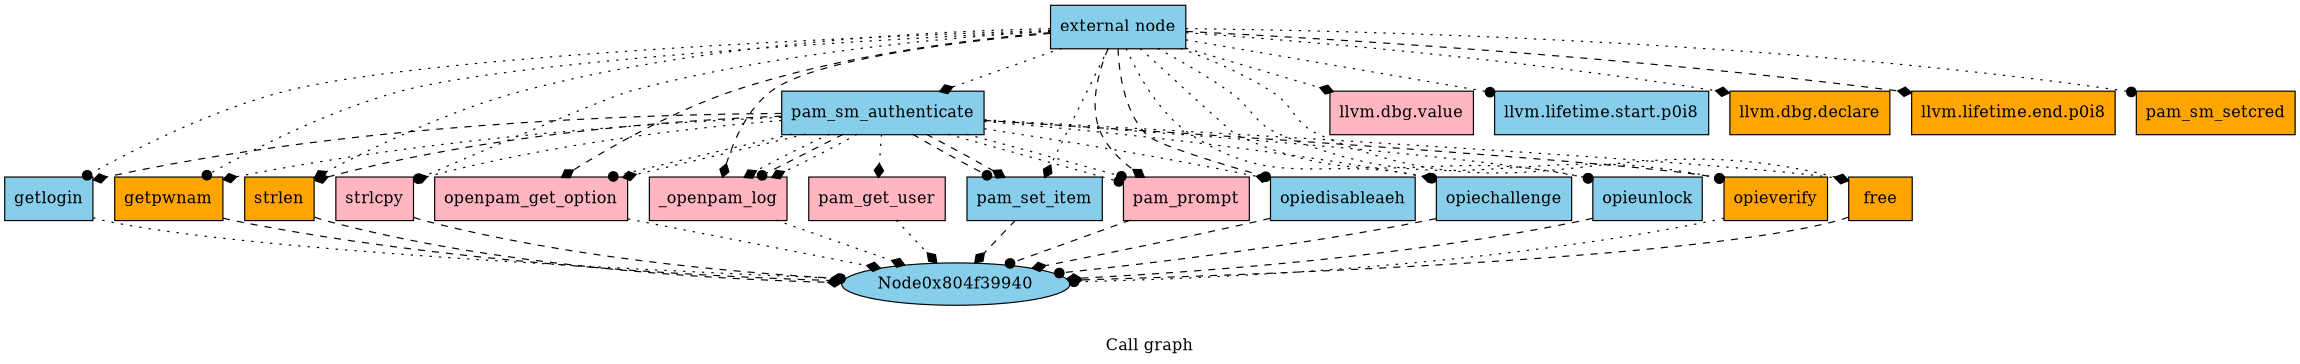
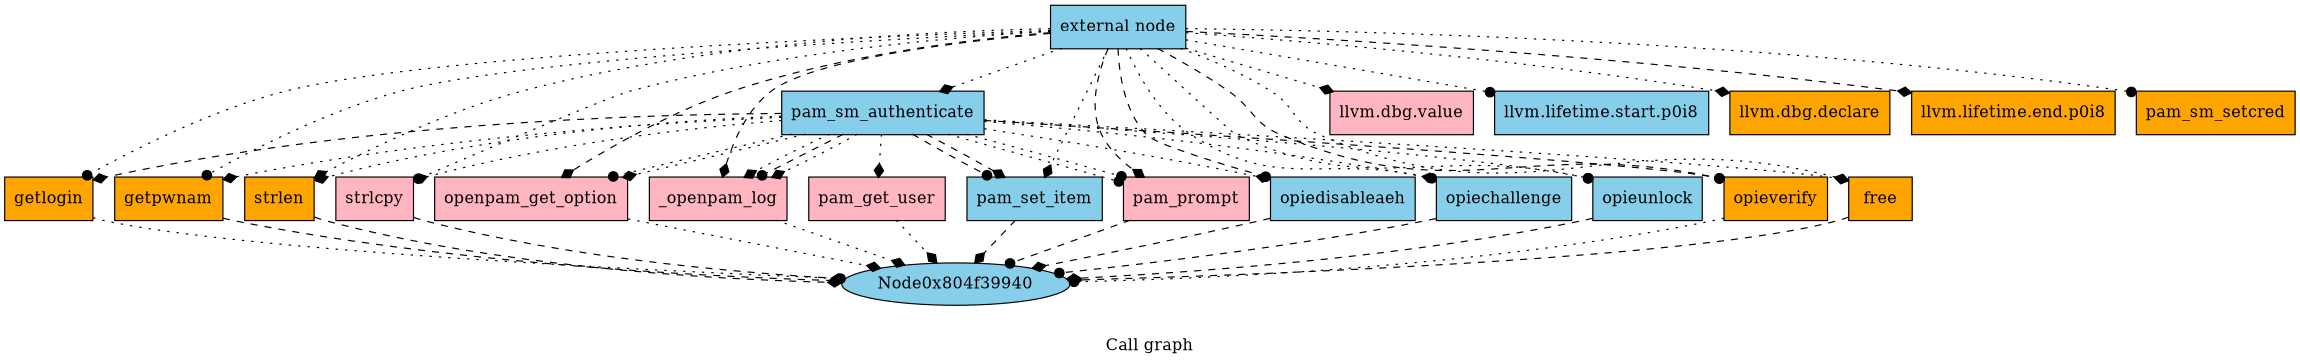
  digraph {
    label="Call graph"
    node [fillcolor=skyblue shape=record style=filled]
    edge [arrowhead=diamond style=dotted]
    n1 [label="{external node}"]
    n2 [label="{pam_sm_authenticate}"]
    n3 [fillcolor=lightpink label="{llvm.dbg.value}"]
    n4 [label="{llvm.lifetime.start.p0i8}"]
    n5 [fillcolor=orange label="{llvm.dbg.declare}"]
    n6 [fillcolor=lightpink label="{openpam_get_option}"]
-   n7 [label="{getlogin}"]
+   n7 [fillcolor=orange label="{getlogin}"]
    n8 [fillcolor=orange label="{getpwnam}"]
    n9 [fillcolor=lightpink label="{_openpam_log}"]
    n10 [fillcolor=orange label="{strlen}"]
    n11 [fillcolor=lightpink label="{strlcpy}"]
    n12 [label="{opiedisableaeh}"]
    n13 [label="{opiechallenge}"]
    n14 [label="{pam_set_item}"]
    n15 [fillcolor=lightpink label="{pam_prompt}"]
    n16 [label="{opieunlock}"]
    n17 [fillcolor=orange label="{opieverify}"]
    n18 [fillcolor=orange label="{free}"]
    n19 [fillcolor=orange label="{llvm.lifetime.end.p0i8}"]
    n20 [fillcolor=orange label="{pam_sm_setcred}"]
    n21 [fillcolor=lightpink label="{pam_get_user}"]
    Node0x804f39940 [shape=""]
    n1 -> n2
    n1 -> n3
    n1 -> n4 [arrowhead=dot]
    n1 -> n5
    n1 -> n6 [style=dashed]
    n1 -> n7 [arrowhead=dot]
    n1 -> n8 [arrowhead=dot]
    n1 -> n9 [style=dashed]
    n1 -> n10
    n1 -> n11 [arrowhead=dot]
    n1 -> n12 [arrowhead=dot style=dashed]
    n1 -> n13 [arrowhead=dot]
    n1 -> n14
    n1 -> n15 [style=dashed]
    n1 -> n16 [arrowhead=dot]
-   n1 -> n17 [arrowhead=dot]
+   n1 -> n17 [arrowhead=dot style=dashed]
    n1 -> n18
    n1 -> n19 [style=dashed]
    n1 -> n20 [arrowhead=dot]
    n2 -> n6 [arrowhead=dot]
    n2 -> n6
    n2 -> n7 [style=dashed]
    n2 -> n8
    n2 -> n9
    n2 -> n9 [arrowhead=dot style=dashed]
    n2 -> n9
-   n2 -> n10 [style=dashed]
+   n2 -> n10
    n2 -> n11
    n2 -> n12
    n2 -> n13
    n2 -> n14 [arrowhead=dot style=dashed]
    n2 -> n14 [style=dashed]
    n2 -> n15 [arrowhead=dot]
    n2 -> n15 [arrowhead=dot]
    n2 -> n16 [arrowhead=dot]
    n2 -> n17 [arrowhead=dot style=dashed]
    n2 -> n18
    n2 -> n21
    n6 -> Node0x804f39940
    n7 -> Node0x804f39940
    n8 -> Node0x804f39940 [style=dashed]
    n9 -> Node0x804f39940
    n10 -> Node0x804f39940 [style=dashed]
    n11 -> Node0x804f39940 [arrowhead=dot style=dashed]
    n12 -> Node0x804f39940 [style=dashed]
    n13 -> Node0x804f39940 [arrowhead=dot style=dashed]
    n14 -> Node0x804f39940 [style=dashed]
    n15 -> Node0x804f39940 [arrowhead=dot style=dashed]
    n16 -> Node0x804f39940 [style=dashed]
    n17 -> Node0x804f39940 [arrowhead=dot]
    n18 -> Node0x804f39940 [style=dashed]
    n21 -> Node0x804f39940
  }
